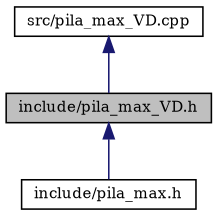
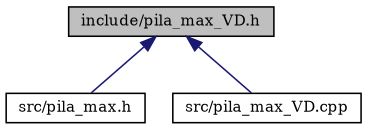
  digraph {
    fontname="DejaVu Serif"
    node [color=black fillcolor=white fontname="DejaVu Serif" fontsize=10 shape=record style=filled]
    edge [color=midnightblue dir=back fontname="DejaVu Serif" fontsize=10 labelfontname=Helvetica labelfontsize=10 style=solid]
    n1 [fillcolor=grey75 fontcolor=black height=0.2 label="include/pila_max_VD.h" width=0.4]
-   n2 [height=0.2 label="include/pila_max.h" width=0.4]
+   n2 [height=0.2 label="src/pila_max.h" width=0.4]
    n3 [height=0.2 label="src/pila_max_VD.cpp" width=0.4]
    n1 -> n2
-   n3 -> n1
+   n1 -> n3
  }
